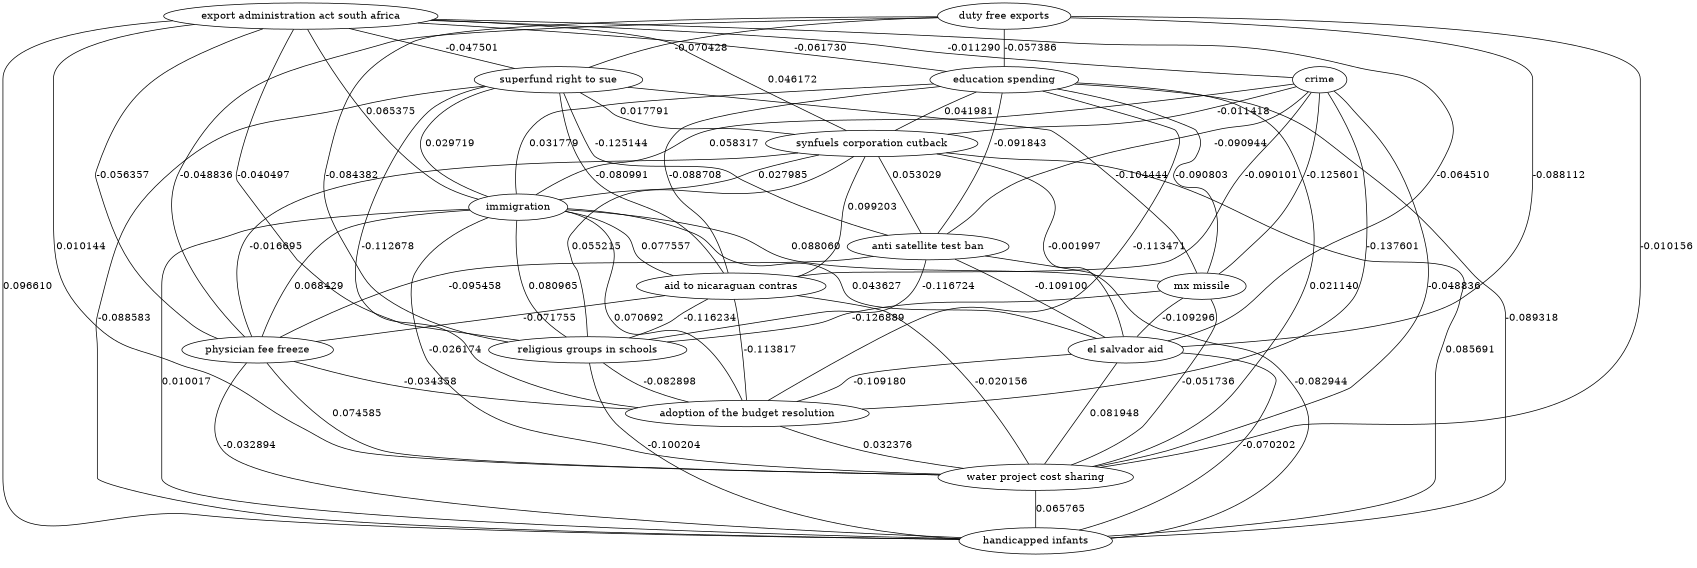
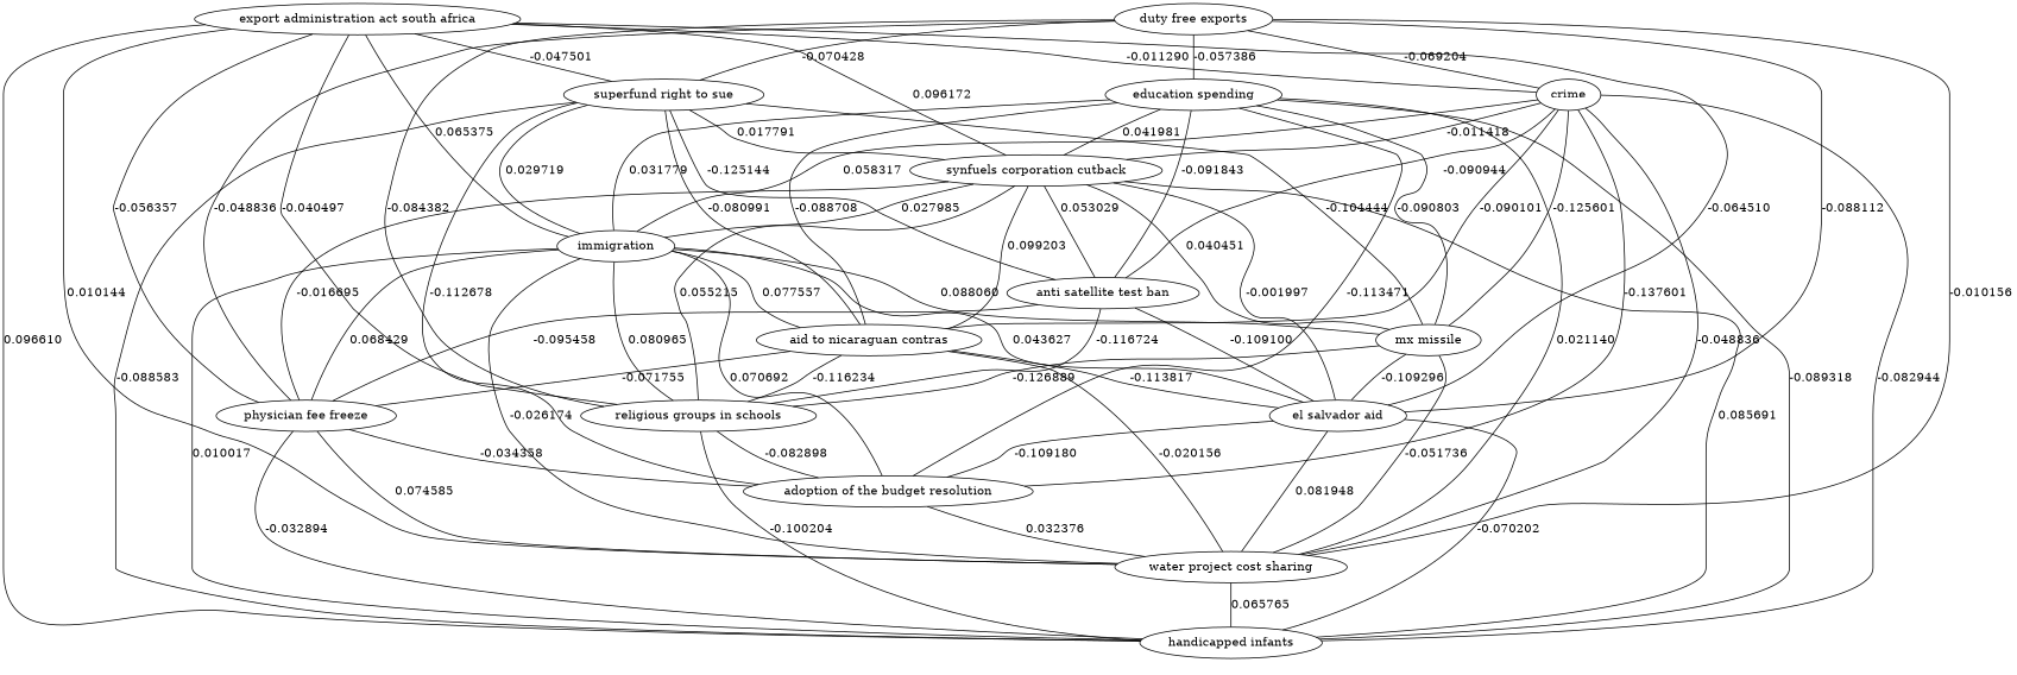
  graph {
    n1 [label="handicapped infants"]
    n2 [label="water project cost sharing"]
    n3 [label="adoption of the budget resolution"]
    n4 [label="physician fee freeze"]
    n5 [label="el salvador aid"]
    n6 [label="religious groups in schools"]
    n7 [label="anti satellite test ban"]
    n8 [label="aid to nicaraguan contras"]
    n9 [label="mx missile"]
    n10 [label=immigration]
    n11 [label="synfuels corporation cutback"]
    n12 [label="education spending"]
    n13 [label="superfund right to sue"]
    n14 [label=crime]
    n15 [label="duty free exports"]
    n16 [label="export administration act south africa"]
    n2 -- n1 [label=0.065765]
    n3 -- n2 [label=0.032376]
    n4 -- n1 [label=-0.032894]
    n4 -- n2 [label=0.074585]
    n4 -- n3 [label=-0.034358]
    n5 -- n1 [label=-0.070202]
    n5 -- n2 [label=0.081948]
    n5 -- n3 [label=-0.109180]
    n6 -- n1 [label=-0.100204]
    n6 -- n3 [label=-0.082898]
    n7 -- n4 [label=-0.095458]
    n7 -- n5 [label=-0.109100]
    n7 -- n6 [label=-0.116724]
    n8 -- n2 [label=-0.020156]
    n8 -- n4 [label=-0.071755]
-   n8 -- n3 [label=-0.113817]
+   n8 -- n5 [label=-0.113817]
    n8 -- n6 [label=-0.116234]
    n9 -- n2 [label=-0.051736]
    n9 -- n5 [label=-0.109296]
    n9 -- n6 [label=-0.126889]
    n10 -- n1 [label=0.010017]
    n10 -- n2 [label=-0.026174]
    n10 -- n3 [label=0.070692]
    n10 -- n4 [label=0.068429]
    n10 -- n5 [label=0.043627]
    n10 -- n6 [label=0.080965]
    n10 -- n8 [label=0.077557]
    n10 -- n9 [label=0.088060]
    n11 -- n1 [label=0.085691]
    n11 -- n4 [label=-0.016695]
    n11 -- n5 [label=-0.001997]
    n11 -- n6 [label=0.055215]
    n11 -- n7 [label=0.053029]
    n11 -- n8 [label=0.099203]
+   n11 -- n9 [label=0.040451]
    n11 -- n10 [label=0.027985]
    n12 -- n1 [label=-0.089318]
    n12 -- n2 [label=0.021140]
    n12 -- n3 [label=-0.113471]
    n12 -- n7 [label=-0.091843]
    n12 -- n8 [label=-0.088708]
    n12 -- n9 [label=-0.090803]
    n12 -- n10 [label=0.031779]
    n12 -- n11 [label=0.041981]
    n13 -- n1 [label=-0.088583]
    n13 -- n3 [label=-0.112678]
    n13 -- n7 [label=-0.125144]
    n13 -- n8 [label=-0.080991]
    n13 -- n9 [label=-0.104444]
    n13 -- n10 [label=0.029719]
    n13 -- n11 [label=0.017791]
-   n7 -- n1 [label=-0.082944]
+   n14 -- n1 [label=-0.082944]
    n14 -- n2 [label=-0.048836]
    n14 -- n3 [label=-0.137601]
    n14 -- n7 [label=-0.090944]
    n14 -- n8 [label=-0.090101]
    n14 -- n9 [label=-0.125601]
    n14 -- n10 [label=0.058317]
    n14 -- n11 [label=-0.011418]
    n15 -- n2 [label=-0.010156]
    n15 -- n4 [label=-0.048836]
    n15 -- n5 [label=-0.088112]
    n15 -- n6 [label=-0.084382]
    n15 -- n12 [label=-0.057386]
    n15 -- n13 [label=-0.070428]
+   n15 -- n14 [label=-0.069204]
    n16 -- n1 [label=0.096610]
    n16 -- n2 [label=0.010144]
    n16 -- n4 [label=-0.056357]
    n16 -- n5 [label=-0.064510]
    n16 -- n6 [label=-0.040497]
    n16 -- n10 [label=0.065375]
-   n16 -- n11 [label=0.046172]
-   n16 -- n12 [label=-0.061730]
+   n16 -- n11 [label=0.096172]
    n16 -- n13 [label=-0.047501]
    n16 -- n14 [label=-0.011290]
  }
